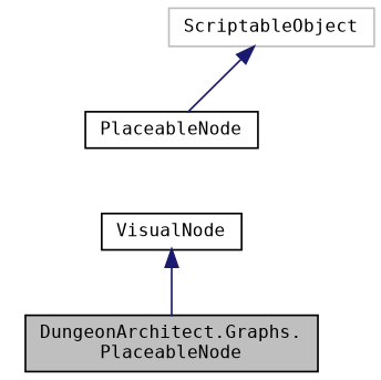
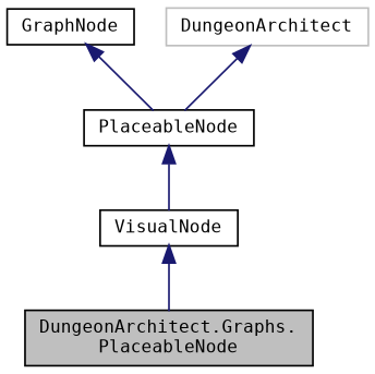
  digraph {
    fontname="DejaVu Sans Mono"
    node [color=black fillcolor=white fontname="DejaVu Sans Mono" fontsize=10 shape=record style=filled]
    edge [color=midnightblue dir=back fontname="DejaVu Sans Mono" fontsize=10 labelfontname=Helvetica labelfontsize=10 style=solid]
    n1 [fillcolor=grey75 fontcolor=black height=0.2 label="DungeonArchitect.Graphs.\lPlaceableNode" width=0.4]
    n2 [height=0.2 label=VisualNode width=0.4]
    n3 [height=0.2 label=PlaceableNode width=0.4]
-   n5 [color=grey75 height=0.2 label=ScriptableObject width=0.4]
+   n4 [height=0.2 label=GraphNode width=0.4]
+   n5 [color=grey75 height=0.2 label=DungeonArchitect width=0.4]
    n2 -> n1
+   n3 -> n2
+   n4 -> n3
    n5 -> n3
  }
